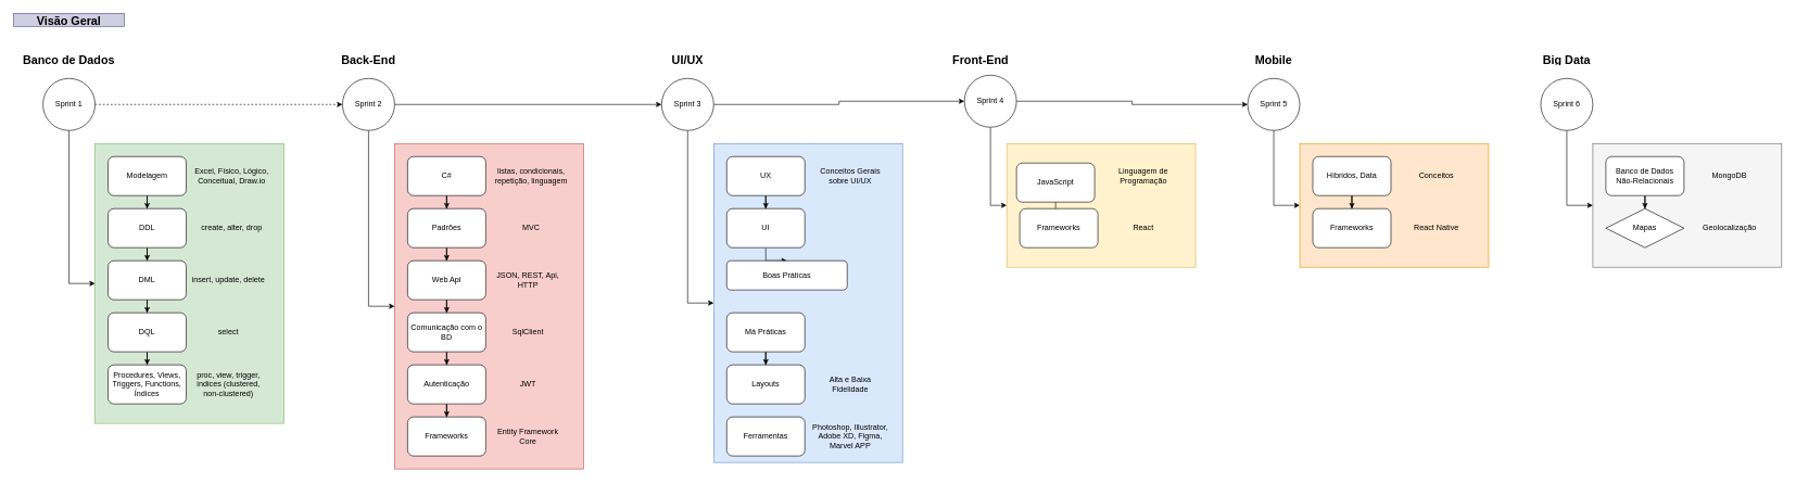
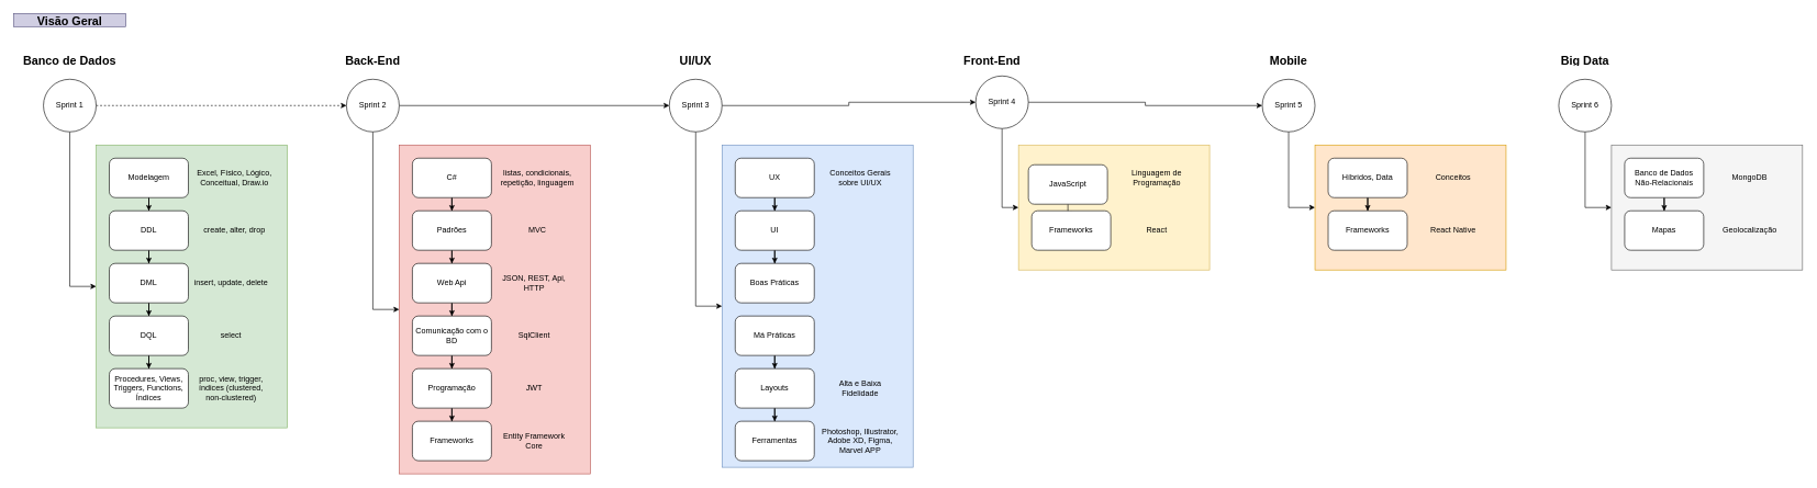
  <mxCell id="0" />
  <mxCell id="1" parent="0" />
  <mxCell id="2" value="" style="rounded=0;whiteSpace=wrap;html=1;fillColor=#d5e8d4;strokeColor=#82b366;" vertex="1" parent="1"><mxGeometry x="145" y="220" width="290" height="430" as="geometry" /></mxCell>
  <mxCell id="3" value="" style="edgeStyle=orthogonalEdgeStyle;rounded=0;orthogonalLoop=1;jettySize=auto;html=1;" edge="1" parent="1" source="4" target="6"><mxGeometry relative="1" as="geometry" /></mxCell>
  <mxCell id="4" value="Modelagem" style="rounded=1;whiteSpace=wrap;html=1;" vertex="1" parent="1"><mxGeometry x="165" y="240" width="120" height="60" as="geometry" /></mxCell>
  <mxCell id="5" value="" style="edgeStyle=orthogonalEdgeStyle;rounded=0;orthogonalLoop=1;jettySize=auto;html=1;" edge="1" parent="1" source="6" target="8"><mxGeometry relative="1" as="geometry" /></mxCell>
  <mxCell id="6" value="DDL" style="rounded=1;whiteSpace=wrap;html=1;" vertex="1" parent="1"><mxGeometry x="165" y="320" width="120" height="60" as="geometry" /></mxCell>
  <mxCell id="7" value="" style="edgeStyle=orthogonalEdgeStyle;rounded=0;orthogonalLoop=1;jettySize=auto;html=1;" edge="1" parent="1" source="8" target="10"><mxGeometry relative="1" as="geometry" /></mxCell>
  <mxCell id="8" value="DML" style="rounded=1;whiteSpace=wrap;html=1;" vertex="1" parent="1"><mxGeometry x="165" y="400" width="120" height="60" as="geometry" /></mxCell>
  <mxCell id="9" value="" style="edgeStyle=orthogonalEdgeStyle;rounded=0;orthogonalLoop=1;jettySize=auto;html=1;" edge="1" parent="1" source="10" target="11"><mxGeometry relative="1" as="geometry" /></mxCell>
  <mxCell id="10" value="DQL" style="rounded=1;whiteSpace=wrap;html=1;" vertex="1" parent="1"><mxGeometry x="165" y="480" width="120" height="60" as="geometry" /></mxCell>
  <mxCell id="11" value="Procedures, Views, Triggers, Functions, Índices" style="rounded=1;whiteSpace=wrap;html=1;" vertex="1" parent="1"><mxGeometry x="165" y="560" width="120" height="60" as="geometry" /></mxCell>
  <mxCell id="12" value="" style="edgeStyle=orthogonalEdgeStyle;rounded=0;orthogonalLoop=1;jettySize=auto;html=1;dashed=1;" edge="1" parent="1" source="14" target="17"><mxGeometry relative="1" as="geometry" /></mxCell>
  <mxCell id="13" style="edgeStyle=orthogonalEdgeStyle;rounded=0;orthogonalLoop=1;jettySize=auto;html=1;entryX=0;entryY=0.5;entryDx=0;entryDy=0;" edge="1" parent="1" source="14" target="2"><mxGeometry relative="1" as="geometry" /></mxCell>
  <mxCell id="14" value="Sprint 1" style="ellipse;whiteSpace=wrap;html=1;aspect=fixed;" vertex="1" parent="1"><mxGeometry x="65" y="120" width="80" height="80" as="geometry" /></mxCell>
  <mxCell id="15" style="edgeStyle=orthogonalEdgeStyle;rounded=0;orthogonalLoop=1;jettySize=auto;html=1;entryX=0;entryY=0.5;entryDx=0;entryDy=0;" edge="1" parent="1" source="17" target="33"><mxGeometry relative="1" as="geometry" /></mxCell>
  <mxCell id="16" value="" style="edgeStyle=orthogonalEdgeStyle;rounded=0;orthogonalLoop=1;jettySize=auto;html=1;" edge="1" parent="1" source="17" target="20"><mxGeometry relative="1" as="geometry" /></mxCell>
  <mxCell id="17" value="Sprint 2" style="ellipse;whiteSpace=wrap;html=1;aspect=fixed;" vertex="1" parent="1"><mxGeometry x="525" y="120" width="80" height="80" as="geometry" /></mxCell>
  <mxCell id="18" style="edgeStyle=orthogonalEdgeStyle;rounded=0;orthogonalLoop=1;jettySize=auto;html=1;entryX=0;entryY=0.5;entryDx=0;entryDy=0;" edge="1" parent="1" source="20" target="51"><mxGeometry relative="1" as="geometry" /></mxCell>
  <mxCell id="19" value="" style="edgeStyle=orthogonalEdgeStyle;rounded=0;orthogonalLoop=1;jettySize=auto;html=1;" edge="1" parent="1" source="20" target="23"><mxGeometry relative="1" as="geometry" /></mxCell>
  <mxCell id="20" value="Sprint 3" style="ellipse;whiteSpace=wrap;html=1;aspect=fixed;" vertex="1" parent="1"><mxGeometry x="1015" y="120" width="80" height="80" as="geometry" /></mxCell>
  <mxCell id="21" style="edgeStyle=orthogonalEdgeStyle;rounded=0;orthogonalLoop=1;jettySize=auto;html=1;entryX=0;entryY=0.5;entryDx=0;entryDy=0;" edge="1" parent="1" source="23" target="69"><mxGeometry relative="1" as="geometry" /></mxCell>
  <mxCell id="22" value="" style="edgeStyle=orthogonalEdgeStyle;rounded=0;orthogonalLoop=1;jettySize=auto;html=1;" edge="1" parent="1" source="23" target="25"><mxGeometry relative="1" as="geometry" /></mxCell>
  <mxCell id="23" value="Sprint 4" style="ellipse;whiteSpace=wrap;html=1;aspect=fixed;" vertex="1" parent="1"><mxGeometry x="1480" y="115" width="80" height="80" as="geometry" /></mxCell>
  <mxCell id="24" style="edgeStyle=orthogonalEdgeStyle;rounded=0;orthogonalLoop=1;jettySize=auto;html=1;entryX=0;entryY=0.5;entryDx=0;entryDy=0;" edge="1" parent="1" source="25" target="76"><mxGeometry relative="1" as="geometry" /></mxCell>
  <mxCell id="25" value="Sprint 5" style="ellipse;whiteSpace=wrap;html=1;aspect=fixed;" vertex="1" parent="1"><mxGeometry x="1915" y="120" width="80" height="80" as="geometry" /></mxCell>
  <mxCell id="26" style="edgeStyle=orthogonalEdgeStyle;rounded=0;orthogonalLoop=1;jettySize=auto;html=1;entryX=0;entryY=0.5;entryDx=0;entryDy=0;" edge="1" parent="1" source="27" target="83"><mxGeometry relative="1" as="geometry" /></mxCell>
  <mxCell id="27" value="Sprint 6" style="ellipse;whiteSpace=wrap;html=1;aspect=fixed;" vertex="1" parent="1"><mxGeometry x="2365" y="120" width="80" height="80" as="geometry" /></mxCell>
  <mxCell id="28" value="Excel, Físico, Lógico, Conceitual, Draw.io" style="text;html=1;strokeColor=none;fillColor=none;align=center;verticalAlign=middle;whiteSpace=wrap;rounded=0;" vertex="1" parent="1"><mxGeometry x="295" y="240" width="120" height="60" as="geometry" /></mxCell>
  <mxCell id="29" value="create, alter, drop" style="text;html=1;strokeColor=none;fillColor=none;align=center;verticalAlign=middle;whiteSpace=wrap;rounded=0;" vertex="1" parent="1"><mxGeometry x="295" y="320" width="120" height="60" as="geometry" /></mxCell>
  <mxCell id="30" value="insert, update, delete" style="text;html=1;strokeColor=none;fillColor=none;align=center;verticalAlign=middle;whiteSpace=wrap;rounded=0;" vertex="1" parent="1"><mxGeometry x="290" y="400" width="120" height="60" as="geometry" /></mxCell>
  <mxCell id="31" value="select" style="text;html=1;strokeColor=none;fillColor=none;align=center;verticalAlign=middle;whiteSpace=wrap;rounded=0;" vertex="1" parent="1"><mxGeometry x="290" y="480" width="120" height="60" as="geometry" /></mxCell>
  <mxCell id="32" value="proc, view, trigger, índices (clustered, non-clustered)" style="text;html=1;strokeColor=none;fillColor=none;align=center;verticalAlign=middle;whiteSpace=wrap;rounded=0;" vertex="1" parent="1"><mxGeometry x="290" y="560" width="120" height="60" as="geometry" /></mxCell>
  <mxCell id="33" value="" style="rounded=0;whiteSpace=wrap;html=1;fillColor=#f8cecc;strokeColor=#b85450;" vertex="1" parent="1"><mxGeometry x="605" y="220" width="290" height="500" as="geometry" /></mxCell>
  <mxCell id="34" value="" style="edgeStyle=orthogonalEdgeStyle;rounded=0;orthogonalLoop=1;jettySize=auto;html=1;" edge="1" source="35" target="37" parent="1"><mxGeometry relative="1" as="geometry" /></mxCell>
  <mxCell id="35" value="C#" style="rounded=1;whiteSpace=wrap;html=1;" vertex="1" parent="1"><mxGeometry x="625" y="240" width="120" height="60" as="geometry" /></mxCell>
  <mxCell id="36" value="" style="edgeStyle=orthogonalEdgeStyle;rounded=0;orthogonalLoop=1;jettySize=auto;html=1;" edge="1" source="37" target="39" parent="1"><mxGeometry relative="1" as="geometry" /></mxCell>
  <mxCell id="37" value="Padrões" style="rounded=1;whiteSpace=wrap;html=1;" vertex="1" parent="1"><mxGeometry x="625" y="320" width="120" height="60" as="geometry" /></mxCell>
  <mxCell id="38" value="" style="edgeStyle=orthogonalEdgeStyle;rounded=0;orthogonalLoop=1;jettySize=auto;html=1;" edge="1" source="39" target="41" parent="1"><mxGeometry relative="1" as="geometry" /></mxCell>
  <mxCell id="39" value="Web Api" style="rounded=1;whiteSpace=wrap;html=1;" vertex="1" parent="1"><mxGeometry x="625" y="400" width="120" height="60" as="geometry" /></mxCell>
  <mxCell id="40" value="" style="edgeStyle=orthogonalEdgeStyle;rounded=0;orthogonalLoop=1;jettySize=auto;html=1;" edge="1" source="41" target="43" parent="1"><mxGeometry relative="1" as="geometry" /></mxCell>
  <mxCell id="41" value="Comunicação com o BD" style="rounded=1;whiteSpace=wrap;html=1;" vertex="1" parent="1"><mxGeometry x="625" y="480" width="120" height="60" as="geometry" /></mxCell>
  <mxCell id="42" value="" style="edgeStyle=orthogonalEdgeStyle;rounded=0;orthogonalLoop=1;jettySize=auto;html=1;" edge="1" parent="1" source="43" target="49"><mxGeometry relative="1" as="geometry" /></mxCell>
- <mxCell id="43" value="Autenticação" style="rounded=1;whiteSpace=wrap;html=1;" vertex="1" parent="1"><mxGeometry x="625" y="560" width="120" height="60" as="geometry" /></mxCell>
+ <mxCell id="43" value="Programação" style="rounded=1;whiteSpace=wrap;html=1;" vertex="1" parent="1"><mxGeometry x="625" y="560" width="120" height="60" as="geometry" /></mxCell>
  <mxCell id="44" value="listas, condicionais, repetição, linguagem" style="text;html=1;strokeColor=none;fillColor=none;align=center;verticalAlign=middle;whiteSpace=wrap;rounded=0;" vertex="1" parent="1"><mxGeometry x="755" y="240" width="120" height="60" as="geometry" /></mxCell>
  <mxCell id="45" value="MVC" style="text;html=1;strokeColor=none;fillColor=none;align=center;verticalAlign=middle;whiteSpace=wrap;rounded=0;" vertex="1" parent="1"><mxGeometry x="755" y="320" width="120" height="60" as="geometry" /></mxCell>
  <mxCell id="46" value="JSON, REST, Api, HTTP" style="text;html=1;strokeColor=none;fillColor=none;align=center;verticalAlign=middle;whiteSpace=wrap;rounded=0;" vertex="1" parent="1"><mxGeometry x="750" y="400" width="120" height="60" as="geometry" /></mxCell>
  <mxCell id="47" value="SqlClient" style="text;html=1;strokeColor=none;fillColor=none;align=center;verticalAlign=middle;whiteSpace=wrap;rounded=0;" vertex="1" parent="1"><mxGeometry x="750" y="480" width="120" height="60" as="geometry" /></mxCell>
  <mxCell id="48" value="JWT" style="text;html=1;strokeColor=none;fillColor=none;align=center;verticalAlign=middle;whiteSpace=wrap;rounded=0;" vertex="1" parent="1"><mxGeometry x="750" y="560" width="120" height="60" as="geometry" /></mxCell>
  <mxCell id="49" value="Frameworks" style="rounded=1;whiteSpace=wrap;html=1;" vertex="1" parent="1"><mxGeometry x="625" y="640" width="120" height="60" as="geometry" /></mxCell>
  <mxCell id="50" value="Entity Framework Core" style="text;html=1;strokeColor=none;fillColor=none;align=center;verticalAlign=middle;whiteSpace=wrap;rounded=0;" vertex="1" parent="1"><mxGeometry x="750" y="640" width="120" height="60" as="geometry" /></mxCell>
  <mxCell id="51" value="" style="rounded=0;whiteSpace=wrap;html=1;fillColor=#dae8fc;strokeColor=#6c8ebf;" vertex="1" parent="1"><mxGeometry x="1095" y="220" width="290" height="490" as="geometry" /></mxCell>
  <mxCell id="52" value="" style="edgeStyle=orthogonalEdgeStyle;rounded=0;orthogonalLoop=1;jettySize=auto;html=1;" edge="1" source="53" target="55" parent="1"><mxGeometry relative="1" as="geometry" /></mxCell>
  <mxCell id="53" value="UX" style="rounded=1;whiteSpace=wrap;html=1;" vertex="1" parent="1"><mxGeometry x="1115" y="240" width="120" height="60" as="geometry" /></mxCell>
  <mxCell id="54" value="" style="edgeStyle=orthogonalEdgeStyle;rounded=0;orthogonalLoop=1;jettySize=auto;html=1;" edge="1" source="55" target="56" parent="1"><mxGeometry relative="1" as="geometry" /></mxCell>
  <mxCell id="55" value="UI" style="rounded=1;whiteSpace=wrap;html=1;" vertex="1" parent="1"><mxGeometry x="1115" y="320" width="120" height="60" as="geometry" /></mxCell>
- <mxCell id="56" value="Boas Práticas" style="rounded=1;whiteSpace=wrap;html=1;" vertex="1" parent="1"><mxGeometry x="1115" y="400" width="185" height="45" as="geometry" /></mxCell>
+ <mxCell id="56" value="Boas Práticas" style="rounded=1;whiteSpace=wrap;html=1;" vertex="1" parent="1"><mxGeometry x="1115" y="400" width="120" height="60" as="geometry" /></mxCell>
  <mxCell id="57" value="" style="edgeStyle=orthogonalEdgeStyle;rounded=0;orthogonalLoop=1;jettySize=auto;html=1;" edge="1" parent="1" source="58" target="64"><mxGeometry relative="1" as="geometry" /></mxCell>
  <mxCell id="58" value="Má Práticas" style="rounded=1;whiteSpace=wrap;html=1;" vertex="1" parent="1"><mxGeometry x="1115" y="480" width="120" height="60" as="geometry" /></mxCell>
  <mxCell id="59" value="Conceitos Gerais sobre UI/UX" style="text;html=1;strokeColor=none;fillColor=none;align=center;verticalAlign=middle;whiteSpace=wrap;rounded=0;" vertex="1" parent="1"><mxGeometry x="1245" y="240" width="120" height="60" as="geometry" /></mxCell>
  <mxCell id="60" value="&lt;h1 style=&quot;font-size: 18px&quot;&gt;&lt;font style=&quot;font-size: 18px&quot;&gt;Banco de Dados&lt;br&gt;&lt;/font&gt;&lt;/h1&gt;" style="text;html=1;strokeColor=none;fillColor=none;spacing=5;spacingTop=-20;whiteSpace=wrap;overflow=hidden;rounded=0;align=center;" vertex="1" parent="1"><mxGeometry x="20" y="80" width="170" height="20" as="geometry" /></mxCell>
  <mxCell id="61" value="&lt;h1 style=&quot;font-size: 18px&quot;&gt;&lt;font style=&quot;font-size: 18px&quot;&gt;Back-End&lt;br&gt;&lt;/font&gt;&lt;/h1&gt;" style="text;html=1;strokeColor=none;fillColor=none;spacing=5;spacingTop=-20;whiteSpace=wrap;overflow=hidden;rounded=0;align=center;" vertex="1" parent="1"><mxGeometry x="480" y="80" width="170" height="20" as="geometry" /></mxCell>
  <mxCell id="62" value="&lt;h1 style=&quot;font-size: 18px&quot;&gt;&lt;font style=&quot;font-size: 18px&quot;&gt;UI/UX&lt;/font&gt;&lt;/h1&gt;" style="text;html=1;strokeColor=none;fillColor=none;spacing=5;spacingTop=-20;whiteSpace=wrap;overflow=hidden;rounded=0;align=center;" vertex="1" parent="1"><mxGeometry x="970" y="80" width="170" height="20" as="geometry" /></mxCell>
+ <mxCell id="63" style="edgeStyle=orthogonalEdgeStyle;rounded=0;orthogonalLoop=1;jettySize=auto;html=1;entryX=0.5;entryY=0;entryDx=0;entryDy=0;" edge="1" parent="1" source="64" target="66"><mxGeometry relative="1" as="geometry" /></mxCell>
  <mxCell id="64" value="Layouts" style="rounded=1;whiteSpace=wrap;html=1;" vertex="1" parent="1"><mxGeometry x="1115" y="560" width="120" height="60" as="geometry" /></mxCell>
  <mxCell id="65" value="Photoshop, Illustrator, Adobe XD, Figma, Marvel APP" style="text;html=1;strokeColor=none;fillColor=none;align=center;verticalAlign=middle;whiteSpace=wrap;rounded=0;" vertex="1" parent="1"><mxGeometry x="1245" y="640" width="120" height="60" as="geometry" /></mxCell>
  <mxCell id="66" value="Ferramentas" style="rounded=1;whiteSpace=wrap;html=1;" vertex="1" parent="1"><mxGeometry x="1115" y="640" width="120" height="60" as="geometry" /></mxCell>
  <mxCell id="67" value="Alta e Baixa Fidelidade" style="text;html=1;strokeColor=none;fillColor=none;align=center;verticalAlign=middle;whiteSpace=wrap;rounded=0;" vertex="1" parent="1"><mxGeometry x="1245" y="560" width="120" height="60" as="geometry" /></mxCell>
  <mxCell id="68" value="&lt;h1 style=&quot;font-size: 18px&quot;&gt;&lt;font style=&quot;font-size: 18px&quot;&gt;Front-End&lt;/font&gt;&lt;/h1&gt;" style="text;html=1;strokeColor=none;fillColor=none;spacing=5;spacingTop=-20;whiteSpace=wrap;overflow=hidden;rounded=0;align=center;" vertex="1" parent="1"><mxGeometry x="1420" y="80" width="170" height="20" as="geometry" /></mxCell>
  <mxCell id="69" value="" style="rounded=0;whiteSpace=wrap;html=1;fillColor=#fff2cc;strokeColor=#d6b656;" vertex="1" parent="1"><mxGeometry x="1545" y="220" width="290" height="190" as="geometry" /></mxCell>
  <mxCell id="70" value="" style="edgeStyle=orthogonalEdgeStyle;rounded=0;orthogonalLoop=1;jettySize=auto;html=1;" edge="1" source="71" target="72" parent="1"><mxGeometry relative="1" as="geometry" /></mxCell>
  <mxCell id="71" value="JavaScript" style="rounded=1;whiteSpace=wrap;html=1;" vertex="1" parent="1"><mxGeometry x="1560" y="250" width="120" height="60" as="geometry" /></mxCell>
  <mxCell id="72" value="Frameworks" style="rounded=1;whiteSpace=wrap;html=1;" vertex="1" parent="1"><mxGeometry x="1565" y="320" width="120" height="60" as="geometry" /></mxCell>
  <mxCell id="73" value="Linguagem de Programação" style="text;html=1;strokeColor=none;fillColor=none;align=center;verticalAlign=middle;whiteSpace=wrap;rounded=0;" vertex="1" parent="1"><mxGeometry x="1695" y="240" width="120" height="60" as="geometry" /></mxCell>
  <mxCell id="74" value="React" style="text;html=1;strokeColor=none;fillColor=none;align=center;verticalAlign=middle;whiteSpace=wrap;rounded=0;" vertex="1" parent="1"><mxGeometry x="1695" y="320" width="120" height="60" as="geometry" /></mxCell>
  <mxCell id="75" value="&lt;h1 style=&quot;font-size: 18px&quot;&gt;&lt;font style=&quot;font-size: 18px&quot;&gt;Mobile&lt;/font&gt;&lt;/h1&gt;" style="text;html=1;strokeColor=none;fillColor=none;spacing=5;spacingTop=-20;whiteSpace=wrap;overflow=hidden;rounded=0;align=center;" vertex="1" parent="1"><mxGeometry x="1870" y="80" width="170" height="20" as="geometry" /></mxCell>
  <mxCell id="76" value="" style="rounded=0;whiteSpace=wrap;html=1;fillColor=#ffe6cc;strokeColor=#d79b00;" vertex="1" parent="1"><mxGeometry x="1995" y="220" width="290" height="190" as="geometry" /></mxCell>
  <mxCell id="77" value="" style="edgeStyle=orthogonalEdgeStyle;rounded=0;orthogonalLoop=1;jettySize=auto;html=1;" edge="1" source="78" target="79" parent="1"><mxGeometry relative="1" as="geometry" /></mxCell>
  <mxCell id="78" value="Híbridos, Data" style="rounded=1;whiteSpace=wrap;html=1;" vertex="1" parent="1"><mxGeometry x="2015" y="240" width="120" height="60" as="geometry" /></mxCell>
  <mxCell id="79" value="Frameworks" style="rounded=1;whiteSpace=wrap;html=1;" vertex="1" parent="1"><mxGeometry x="2015" y="320" width="120" height="60" as="geometry" /></mxCell>
  <mxCell id="80" value="React Native" style="text;html=1;strokeColor=none;fillColor=none;align=center;verticalAlign=middle;whiteSpace=wrap;rounded=0;" vertex="1" parent="1"><mxGeometry x="2145" y="320" width="120" height="60" as="geometry" /></mxCell>
  <mxCell id="81" value="Conceitos" style="text;html=1;strokeColor=none;fillColor=none;align=center;verticalAlign=middle;whiteSpace=wrap;rounded=0;" vertex="1" parent="1"><mxGeometry x="2145" y="240" width="120" height="60" as="geometry" /></mxCell>
  <mxCell id="82" value="&lt;h1 style=&quot;font-size: 18px&quot;&gt;&lt;font style=&quot;font-size: 18px&quot;&gt;Big Data&lt;br&gt;&lt;/font&gt;&lt;/h1&gt;" style="text;html=1;strokeColor=none;fillColor=none;spacing=5;spacingTop=-20;whiteSpace=wrap;overflow=hidden;rounded=0;align=center;" vertex="1" parent="1"><mxGeometry x="2320" y="80" width="170" height="20" as="geometry" /></mxCell>
  <mxCell id="83" value="" style="rounded=0;whiteSpace=wrap;html=1;fillColor=#f5f5f5;strokeColor=#666666;fontColor=#333333;" vertex="1" parent="1"><mxGeometry x="2445" y="220" width="290" height="190" as="geometry" /></mxCell>
  <mxCell id="84" value="" style="edgeStyle=orthogonalEdgeStyle;rounded=0;orthogonalLoop=1;jettySize=auto;html=1;" edge="1" source="85" target="86" parent="1"><mxGeometry relative="1" as="geometry" /></mxCell>
  <mxCell id="85" value="Banco de Dados Não-Relacionais" style="rounded=1;whiteSpace=wrap;html=1;" vertex="1" parent="1"><mxGeometry x="2465" y="240" width="120" height="60" as="geometry" /></mxCell>
- <mxCell id="86" value="Mapas" style="rhombus;whiteSpace=wrap;html=1;" vertex="1" parent="1"><mxGeometry x="2465" y="320" width="120" height="60" as="geometry" /></mxCell>
+ <mxCell id="86" value="Mapas" style="rounded=1;whiteSpace=wrap;html=1;" vertex="1" parent="1"><mxGeometry x="2465" y="320" width="120" height="60" as="geometry" /></mxCell>
  <mxCell id="87" value="Geolocalização" style="text;html=1;strokeColor=none;fillColor=none;align=center;verticalAlign=middle;whiteSpace=wrap;rounded=0;" vertex="1" parent="1"><mxGeometry x="2595" y="320" width="120" height="60" as="geometry" /></mxCell>
  <mxCell id="88" value="MongoDB" style="text;html=1;strokeColor=none;fillColor=none;align=center;verticalAlign=middle;whiteSpace=wrap;rounded=0;" vertex="1" parent="1"><mxGeometry x="2595" y="240" width="120" height="60" as="geometry" /></mxCell>
  <mxCell id="89" value="&lt;h1 style=&quot;font-size: 18px&quot;&gt;&lt;font style=&quot;font-size: 18px&quot;&gt;Visão Geral&lt;br&gt;&lt;/font&gt;&lt;/h1&gt;" style="text;html=1;spacing=5;spacingTop=-20;whiteSpace=wrap;overflow=hidden;rounded=0;align=center;fillColor=#d0cee2;strokeColor=#56517e;" vertex="1" parent="1"><mxGeometry x="20" y="20" width="170" height="20" as="geometry" /></mxCell>
